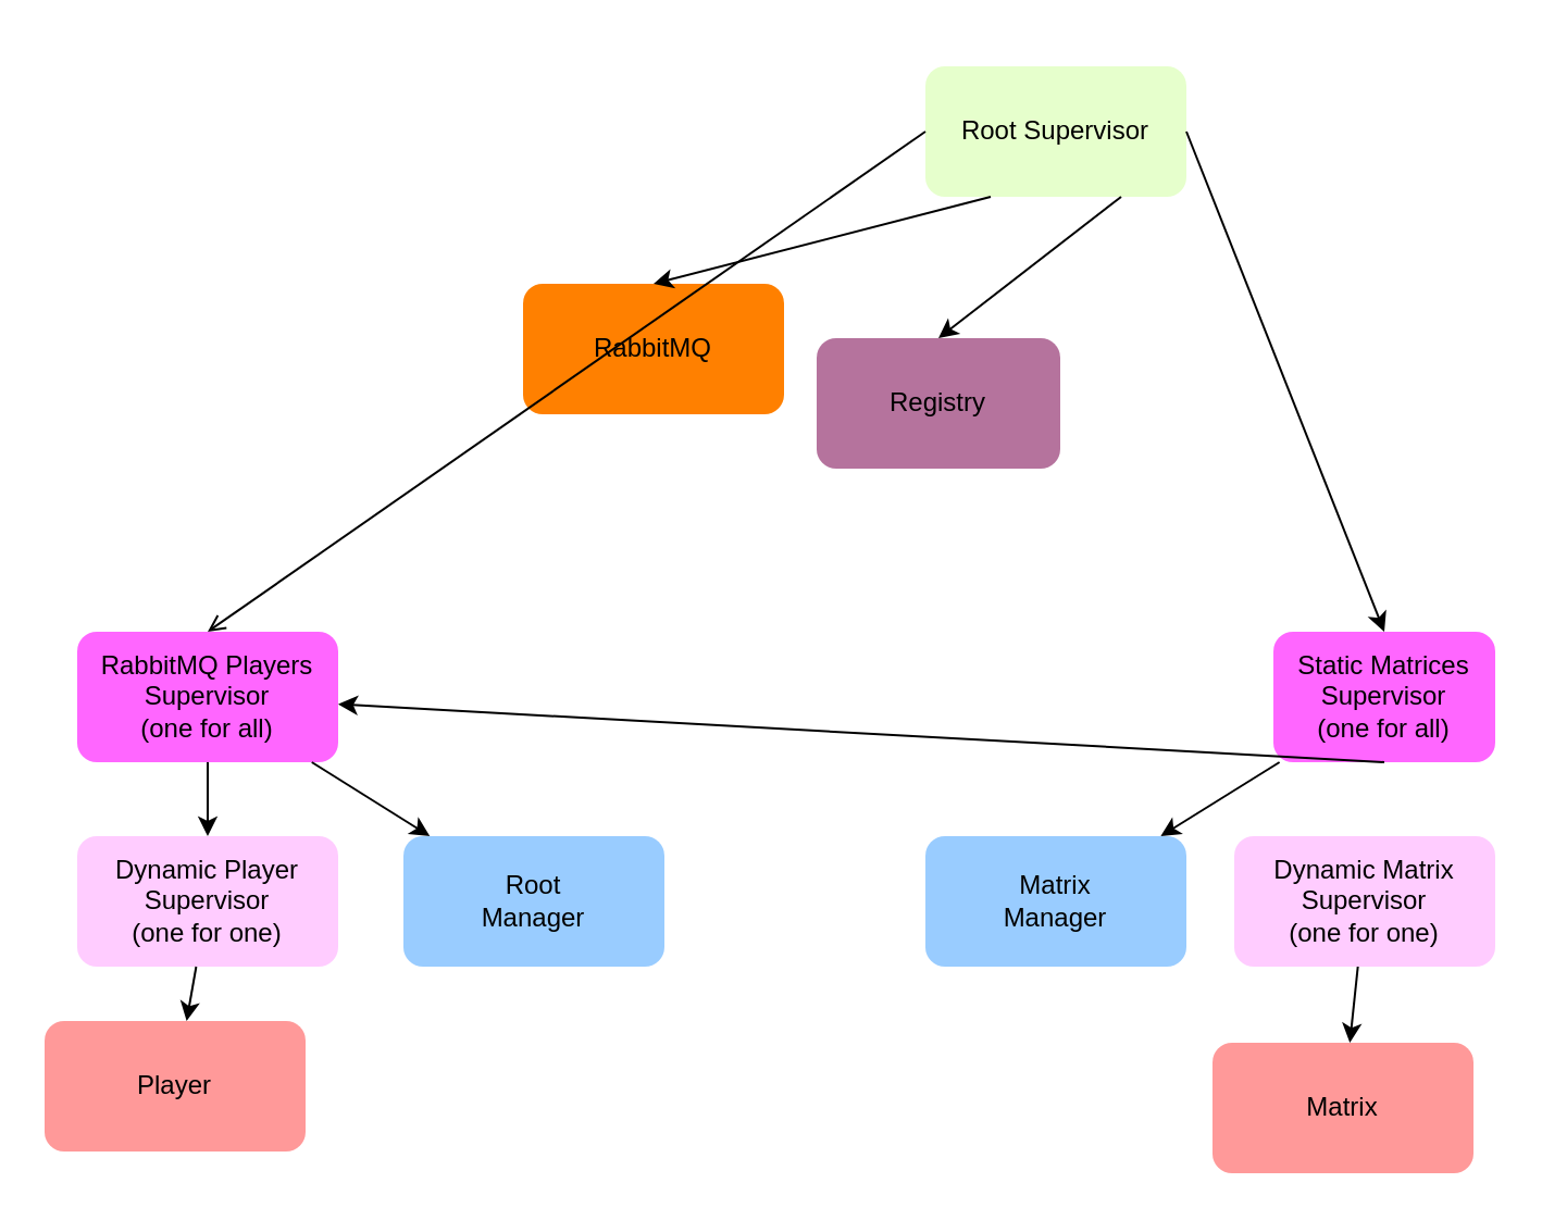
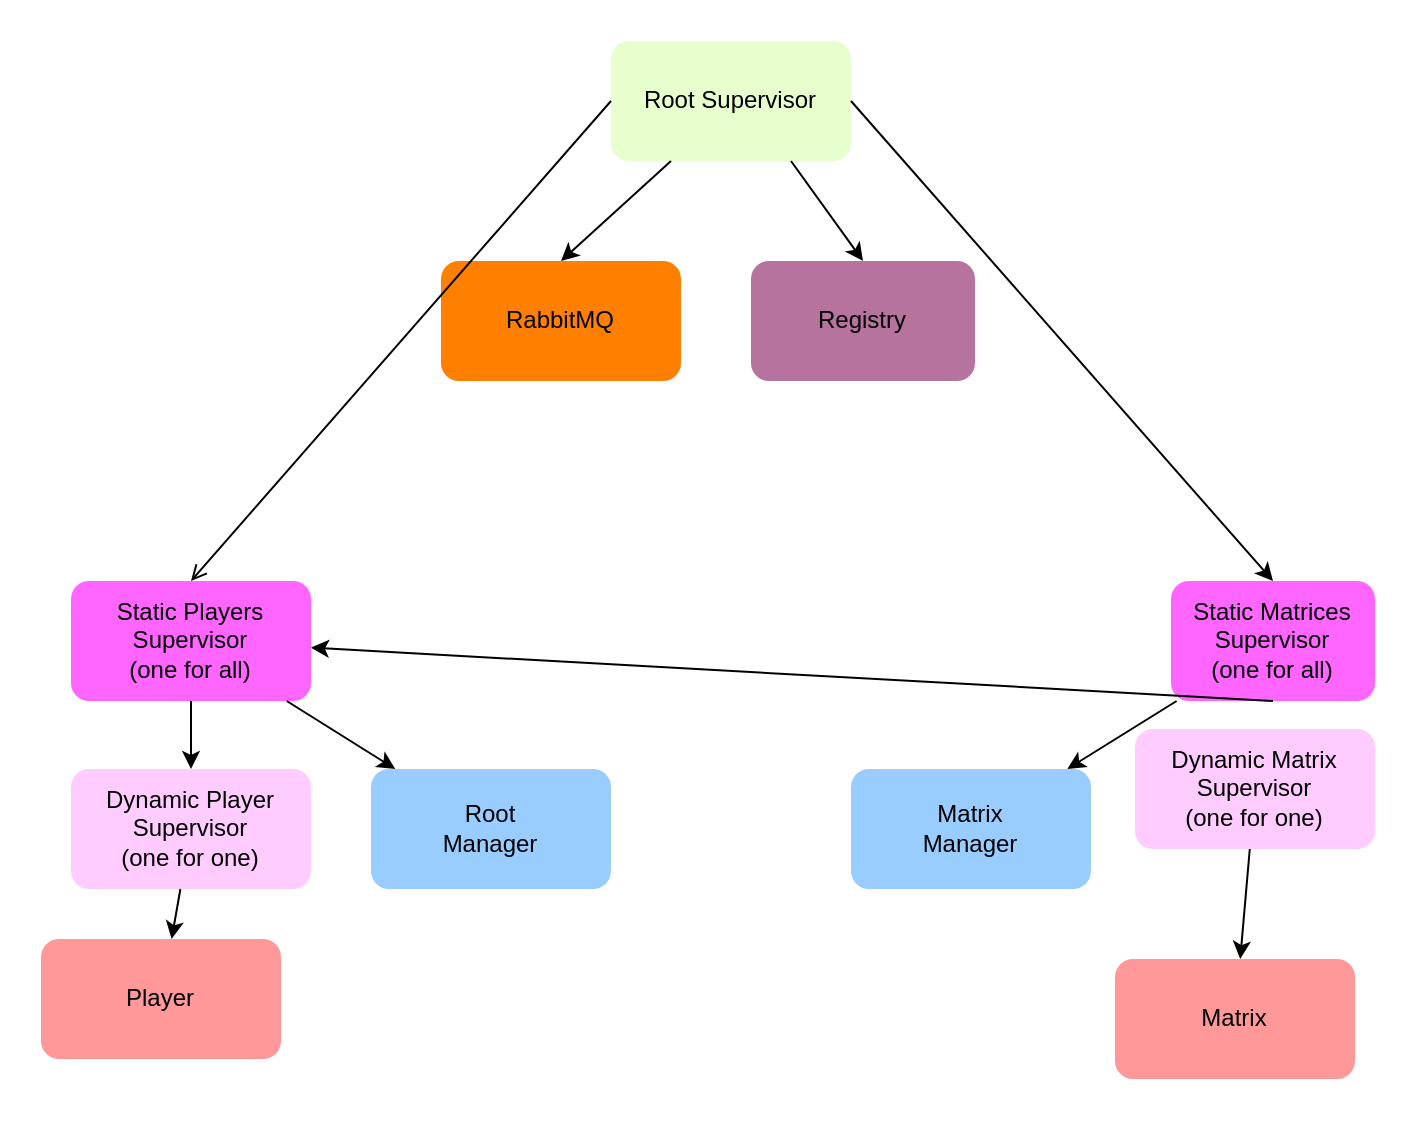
  <mxCell id="0" />
  <mxCell id="1" parent="0" />
- <mxCell id="2" value="&lt;div&gt;Root Supervisor&lt;/div&gt;" style="rounded=1;whiteSpace=wrap;html=1;fillColor=#E6FFCC;strokeColor=none;gradientColor=none;" vertex="1" parent="1"><mxGeometry x="425" y="30" width="120" height="60" as="geometry" /></mxCell>
- <mxCell id="3" value="Registry" style="rounded=1;whiteSpace=wrap;html=1;fillColor=#B5739D;strokeColor=none;gradientColor=none;" vertex="1" parent="1"><mxGeometry x="375" y="155" width="112" height="60" as="geometry" /></mxCell>
+ <mxCell id="2" value="&lt;div&gt;Root Supervisor&lt;/div&gt;" style="rounded=1;whiteSpace=wrap;html=1;fillColor=#E6FFCC;strokeColor=none;gradientColor=none;" vertex="1" parent="1"><mxGeometry x="305" y="20" width="120" height="60" as="geometry" /></mxCell>
+ <mxCell id="3" value="Registry" style="rounded=1;whiteSpace=wrap;html=1;fillColor=#B5739D;strokeColor=none;gradientColor=none;" vertex="1" parent="1"><mxGeometry x="375" y="130" width="112" height="60" as="geometry" /></mxCell>
  <mxCell id="4" value="Static Matrices&lt;br&gt;&lt;div&gt;Supervisor&lt;/div&gt;(one for all)" style="rounded=1;whiteSpace=wrap;html=1;fillColor=#FF66FF;strokeColor=none;gradientColor=none;" vertex="1" parent="1"><mxGeometry x="585" y="290" width="102" height="60" as="geometry" /></mxCell>
  <mxCell id="5" value="Dynamic Player&lt;br&gt;&lt;div&gt;Supervisor&lt;/div&gt;&lt;div&gt;(one for one)&lt;br&gt;&lt;/div&gt;" style="rounded=1;whiteSpace=wrap;html=1;fillColor=#FFCCFF;strokeColor=none;gradientColor=none;" vertex="1" parent="1"><mxGeometry x="35" y="384" width="120" height="60" as="geometry" /></mxCell>
- <mxCell id="6" value="RabbitMQ Players&lt;br&gt;&lt;div&gt;S&lt;span style=&quot;background-color: initial;&quot;&gt;upervisor&lt;/span&gt;&lt;/div&gt;&lt;div&gt;(one for all)&lt;br&gt;&lt;/div&gt;" style="rounded=1;whiteSpace=wrap;html=1;fillColor=#FF66FF;strokeColor=none;gradientColor=none;" vertex="1" parent="1"><mxGeometry x="35" y="290" width="120" height="60" as="geometry" /></mxCell>
+ <mxCell id="6" value="Static Players&lt;br&gt;&lt;div&gt;S&lt;span style=&quot;background-color: initial;&quot;&gt;upervisor&lt;/span&gt;&lt;/div&gt;&lt;div&gt;(one for all)&lt;br&gt;&lt;/div&gt;" style="rounded=1;whiteSpace=wrap;html=1;fillColor=#FF66FF;strokeColor=none;gradientColor=none;" vertex="1" parent="1"><mxGeometry x="35" y="290" width="120" height="60" as="geometry" /></mxCell>
  <mxCell id="7" value="Root&lt;br&gt;Manager" style="rounded=1;whiteSpace=wrap;html=1;fillColor=#99CCFF;strokeColor=none;gradientColor=none;" vertex="1" parent="1"><mxGeometry x="185" y="384" width="120" height="60" as="geometry" /></mxCell>
  <mxCell id="8" value="Matrix&lt;br&gt;Manager" style="rounded=1;whiteSpace=wrap;html=1;fillColor=#99CCFF;strokeColor=none;gradientColor=none;" vertex="1" parent="1"><mxGeometry x="425" y="384" width="120" height="60" as="geometry" /></mxCell>
- <mxCell id="9" value="Dynamic Matrix&lt;br&gt;&lt;div&gt;Supervisor&lt;/div&gt;(one for one)" style="rounded=1;whiteSpace=wrap;html=1;fillColor=#FFCCFF;strokeColor=none;gradientColor=none;" vertex="1" parent="1"><mxGeometry x="567" y="384" width="120" height="60" as="geometry" /></mxCell>
+ <mxCell id="9" value="Dynamic Matrix&lt;br&gt;&lt;div&gt;Supervisor&lt;/div&gt;(one for one)" style="rounded=1;whiteSpace=wrap;html=1;fillColor=#FFCCFF;strokeColor=none;gradientColor=none;" vertex="1" parent="1"><mxGeometry x="567" y="364" width="120" height="60" as="geometry" /></mxCell>
  <mxCell id="10" value="Matrix" style="rounded=1;whiteSpace=wrap;html=1;fillColor=#FF9999;strokeColor=none;gradientColor=none;" vertex="1" parent="1"><mxGeometry x="557" y="479" width="120" height="60" as="geometry" /></mxCell>
  <mxCell id="11" value="Player" style="rounded=1;whiteSpace=wrap;html=1;fillColor=#FF9999;strokeColor=none;gradientColor=none;" vertex="1" parent="1"><mxGeometry x="20" y="469" width="120" height="60" as="geometry" /></mxCell>
- <mxCell id="12" value="RabbitMQ" style="rounded=1;whiteSpace=wrap;html=1;fillColor=#FF8000;strokeColor=none;gradientColor=none;" vertex="1" parent="1"><mxGeometry x="240" y="130" width="120" height="60" as="geometry" /></mxCell>
+ <mxCell id="12" value="RabbitMQ" style="rounded=1;whiteSpace=wrap;html=1;fillColor=#FF8000;strokeColor=none;gradientColor=none;" vertex="1" parent="1"><mxGeometry x="220" y="130" width="120" height="60" as="geometry" /></mxCell>
  <mxCell id="13" value="" style="endArrow=open;html=1;rounded=0;exitX=0;exitY=0.5;exitDx=0;exitDy=0;entryX=0.5;entryY=0;entryDx=0;entryDy=0;" edge="1" parent="1" source="2" target="6"><mxGeometry width="50" height="50" relative="1" as="geometry"><mxPoint x="175" y="290" as="sourcePoint" /><mxPoint x="225" y="240" as="targetPoint" /></mxGeometry></mxCell>
  <mxCell id="14" value="" style="endArrow=classic;html=1;rounded=0;exitX=0.25;exitY=1;exitDx=0;exitDy=0;entryX=0.5;entryY=0;entryDx=0;entryDy=0;" edge="1" parent="1" source="2" target="12"><mxGeometry width="50" height="50" relative="1" as="geometry"><mxPoint x="325" y="330" as="sourcePoint" /><mxPoint x="375" y="280" as="targetPoint" /></mxGeometry></mxCell>
  <mxCell id="15" value="" style="endArrow=classic;html=1;rounded=0;exitX=0.75;exitY=1;exitDx=0;exitDy=0;entryX=0.5;entryY=0;entryDx=0;entryDy=0;" edge="1" parent="1" source="2" target="3"><mxGeometry width="50" height="50" relative="1" as="geometry"><mxPoint x="335" y="340" as="sourcePoint" /><mxPoint x="385" y="290" as="targetPoint" /></mxGeometry></mxCell>
  <mxCell id="16" value="" style="endArrow=classic;html=1;rounded=0;exitX=1;exitY=0.5;exitDx=0;exitDy=0;entryX=0.5;entryY=0;entryDx=0;entryDy=0;" edge="1" parent="1" source="2" target="4"><mxGeometry width="50" height="50" relative="1" as="geometry"><mxPoint x="405" y="340" as="sourcePoint" /><mxPoint x="455" y="290" as="targetPoint" /></mxGeometry></mxCell>
  <mxCell id="17" value="" style="endArrow=classic;html=1;rounded=0;exitX=0.5;exitY=1;exitDx=0;exitDy=0;" edge="1" parent="1" source="6" target="5"><mxGeometry width="50" height="50" relative="1" as="geometry"><mxPoint x="285" y="350" as="sourcePoint" /><mxPoint x="335" y="300" as="targetPoint" /></mxGeometry></mxCell>
  <mxCell id="18" value="" style="endArrow=classic;html=1;rounded=0;" edge="1" parent="1" source="6" target="7"><mxGeometry width="50" height="50" relative="1" as="geometry"><mxPoint x="285" y="360" as="sourcePoint" /><mxPoint x="335" y="310" as="targetPoint" /></mxGeometry></mxCell>
  <mxCell id="19" value="" style="endArrow=classic;html=1;rounded=0;" edge="1" parent="1" source="4" target="8"><mxGeometry width="50" height="50" relative="1" as="geometry"><mxPoint x="315" y="310" as="sourcePoint" /><mxPoint x="365" y="260" as="targetPoint" /></mxGeometry></mxCell>
  <mxCell id="20" value="" style="endArrow=classic;html=1;rounded=0;exitX=0.5;exitY=1;exitDx=0;exitDy=0;" edge="1" parent="1" source="4" target="6"><mxGeometry width="50" height="50" relative="1" as="geometry"><mxPoint x="355" y="350" as="sourcePoint" /><mxPoint x="405" y="300" as="targetPoint" /></mxGeometry></mxCell>
  <mxCell id="21" value="" style="endArrow=classic;html=1;rounded=0;" edge="1" parent="1" source="5" target="11"><mxGeometry width="50" height="50" relative="1" as="geometry"><mxPoint x="385" y="360" as="sourcePoint" /><mxPoint x="435" y="310" as="targetPoint" /></mxGeometry></mxCell>
  <mxCell id="22" value="" style="endArrow=classic;html=1;rounded=0;" edge="1" parent="1" source="9" target="10"><mxGeometry width="50" height="50" relative="1" as="geometry"><mxPoint x="335" y="350" as="sourcePoint" /><mxPoint x="385" y="300" as="targetPoint" /></mxGeometry></mxCell>
